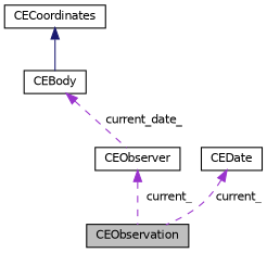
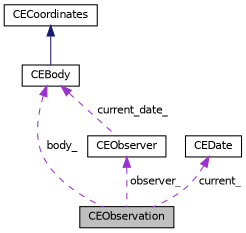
  digraph {
    node [color=black fillcolor=white fontname=Helvetica fontsize=10 shape=record style=filled]
    edge [color=darkorchid3 dir=back fontname=Helvetica fontsize=10 labelfontname=Helvetica labelfontsize=10 style=dashed]
    n1 [fillcolor=grey75 fontcolor=black height=0.2 label=CEObservation width=0.4]
    n2 [height=0.2 label=CEBody width=0.4]
    n3 [height=0.2 label=CEObserver width=0.4]
    n4 [height=0.2 label=CECoordinates width=0.4]
    n5 [height=0.2 label=CEDate width=0.4]
+   n2 -> n1 [label=" body_"]
    n2 -> n3 [label=" current_date_"]
-   n3 -> n1 [label=" current_"]
+   n3 -> n1 [label=" observer_"]
    n4 -> n2 [color=midnightblue style=solid]
    n5 -> n1 [label=" current_"]
  }
